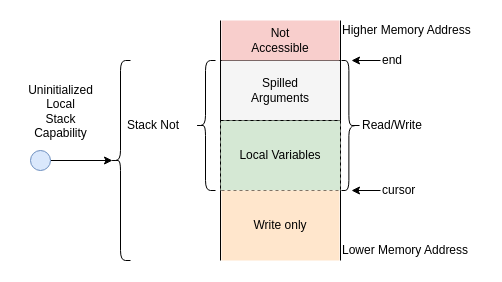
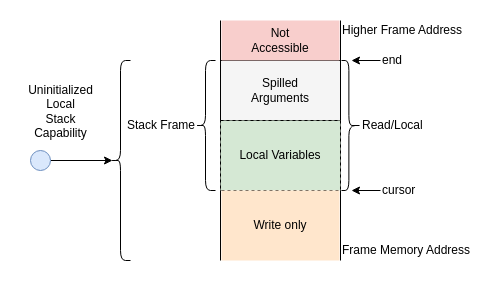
  <mxCell id="0" />
  <mxCell id="1" parent="0" />
  <mxCell id="2" value="" style="endArrow=none;html=1;" parent="1" edge="1"><mxGeometry width="50" height="50" relative="1" as="geometry"><mxPoint x="220" y="20" as="sourcePoint" /><mxPoint x="220" y="260" as="targetPoint" /></mxGeometry></mxCell>
  <mxCell id="3" value="" style="endArrow=none;html=1;" parent="1" edge="1"><mxGeometry width="50" height="50" relative="1" as="geometry"><mxPoint x="340" y="20" as="sourcePoint" /><mxPoint x="340" y="260" as="targetPoint" /></mxGeometry></mxCell>
  <mxCell id="4" value="Spilled&lt;br&gt;Arguments" style="rounded=0;whiteSpace=wrap;html=1;fillColor=#f5f5f5;strokeColor=#000000;" parent="1" vertex="1"><mxGeometry x="220" y="60" width="120" height="60" as="geometry" /></mxCell>
  <mxCell id="5" value="Local Variables" style="rounded=0;whiteSpace=wrap;html=1;strokeColor=#000000;fillColor=#d5e8d4;dashed=1;" parent="1" vertex="1"><mxGeometry x="220" y="120" width="120" height="70" as="geometry" /></mxCell>
- <mxCell id="6" value="Higher Memory Address" style="text;html=1;resizable=0;points=[];autosize=1;align=left;verticalAlign=top;spacingTop=-4;" parent="1" vertex="1"><mxGeometry x="340" y="20" width="140" height="20" as="geometry" /></mxCell>
- <mxCell id="7" value="Lower Memory Address" style="text;html=1;resizable=0;points=[];autosize=1;align=left;verticalAlign=top;spacingTop=-4;" parent="1" vertex="1"><mxGeometry x="340" y="240" width="140" height="20" as="geometry" /></mxCell>
+ <mxCell id="6" value="Higher Frame Address" style="text;html=1;resizable=0;points=[];autosize=1;align=left;verticalAlign=top;spacingTop=-4;" parent="1" vertex="1"><mxGeometry x="340" y="20" width="140" height="20" as="geometry" /></mxCell>
+ <mxCell id="7" value="Frame Memory Address" style="text;html=1;resizable=0;points=[];autosize=1;align=left;verticalAlign=top;spacingTop=-4;" parent="1" vertex="1"><mxGeometry x="340" y="240" width="140" height="20" as="geometry" /></mxCell>
  <mxCell id="8" value="" style="shape=curlyBracket;whiteSpace=wrap;html=1;rounded=1;strokeColor=#000000;" parent="1" vertex="1"><mxGeometry x="195" y="60" width="20" height="130" as="geometry" /></mxCell>
- <mxCell id="9" value="Stack Not" style="text;html=1;resizable=0;points=[];autosize=1;align=left;verticalAlign=top;spacingTop=-4;" parent="1" vertex="1"><mxGeometry x="125" y="115" width="80" height="20" as="geometry" /></mxCell>
+ <mxCell id="9" value="Stack Frame" style="text;html=1;resizable=0;points=[];autosize=1;align=left;verticalAlign=top;spacingTop=-4;" parent="1" vertex="1"><mxGeometry x="125" y="115" width="80" height="20" as="geometry" /></mxCell>
  <mxCell id="10" value="" style="shape=curlyBracket;whiteSpace=wrap;html=1;rounded=1;strokeColor=#000000;" parent="1" vertex="1"><mxGeometry x="110" y="60" width="20" height="200" as="geometry" /></mxCell>
  <mxCell id="11" style="edgeStyle=orthogonalEdgeStyle;rounded=0;orthogonalLoop=1;jettySize=auto;html=1;entryX=0.1;entryY=0.5;entryDx=0;entryDy=0;entryPerimeter=0;" parent="1" source="12" target="10" edge="1"><mxGeometry relative="1" as="geometry" /></mxCell>
  <mxCell id="12" value="" style="ellipse;whiteSpace=wrap;html=1;aspect=fixed;strokeColor=#6c8ebf;fillColor=#dae8fc;" parent="1" vertex="1"><mxGeometry x="30" y="150" width="20" height="20" as="geometry" /></mxCell>
  <mxCell id="13" value="Uninitialized&lt;br&gt;Local&lt;br&gt;Stack&lt;br&gt;Capability" style="text;html=1;resizable=0;points=[];autosize=1;align=center;verticalAlign=top;spacingTop=-4;" parent="1" vertex="1"><mxGeometry x="20" y="80" width="80" height="60" as="geometry" /></mxCell>
  <mxCell id="14" value="" style="shape=curlyBracket;whiteSpace=wrap;html=1;rounded=1;strokeColor=#000000;align=center;size=0.631;rotation=-180;" parent="1" vertex="1"><mxGeometry x="341" y="60" width="20" height="130" as="geometry" /></mxCell>
- <mxCell id="15" value="Read/Write" style="text;html=1;resizable=0;points=[];autosize=1;align=left;verticalAlign=top;spacingTop=-4;" parent="1" vertex="1"><mxGeometry x="360" y="115" width="80" height="20" as="geometry" /></mxCell>
+ <mxCell id="15" value="Read/Local" style="text;html=1;resizable=0;points=[];autosize=1;align=left;verticalAlign=top;spacingTop=-4;" parent="1" vertex="1"><mxGeometry x="360" y="115" width="80" height="20" as="geometry" /></mxCell>
  <mxCell id="16" value="Write only" style="rounded=0;whiteSpace=wrap;html=1;strokeColor=none;align=center;fillColor=#ffe6cc;" parent="1" vertex="1"><mxGeometry x="221" y="190" width="118" height="70" as="geometry" /></mxCell>
  <mxCell id="17" value="Not&lt;br&gt;Accessible" style="rounded=0;whiteSpace=wrap;html=1;strokeColor=none;align=center;fillColor=#f8cecc;" parent="1" vertex="1"><mxGeometry x="221" y="20" width="118" height="40" as="geometry" /></mxCell>
  <mxCell id="18" value="" style="endArrow=classic;html=1;entryX=0.5;entryY=0;entryDx=0;entryDy=0;" parent="1" target="14" edge="1"><mxGeometry width="50" height="50" relative="1" as="geometry"><mxPoint x="380" y="190" as="sourcePoint" /><mxPoint x="430" y="190" as="targetPoint" /></mxGeometry></mxCell>
  <mxCell id="19" value="cursor" style="text;html=1;resizable=0;points=[];autosize=1;align=left;verticalAlign=top;spacingTop=-4;" parent="1" vertex="1"><mxGeometry x="380" y="180" width="50" height="20" as="geometry" /></mxCell>
  <mxCell id="20" value="" style="endArrow=classic;html=1;entryX=0.5;entryY=0;entryDx=0;entryDy=0;" parent="1" edge="1"><mxGeometry width="50" height="50" relative="1" as="geometry"><mxPoint x="380" y="60" as="sourcePoint" /><mxPoint x="351" y="60" as="targetPoint" /></mxGeometry></mxCell>
  <mxCell id="21" value="end" style="text;html=1;resizable=0;points=[];autosize=1;align=left;verticalAlign=top;spacingTop=-4;" parent="1" vertex="1"><mxGeometry x="380" y="50" width="40" height="20" as="geometry" /></mxCell>
